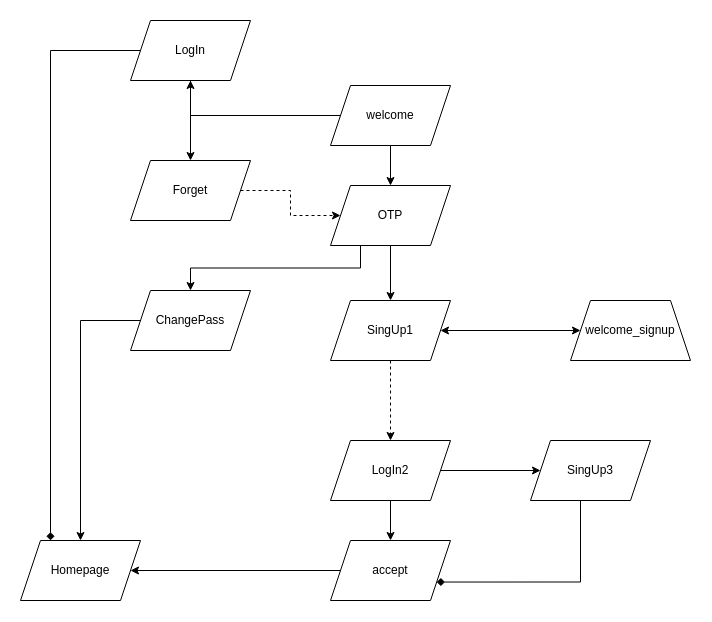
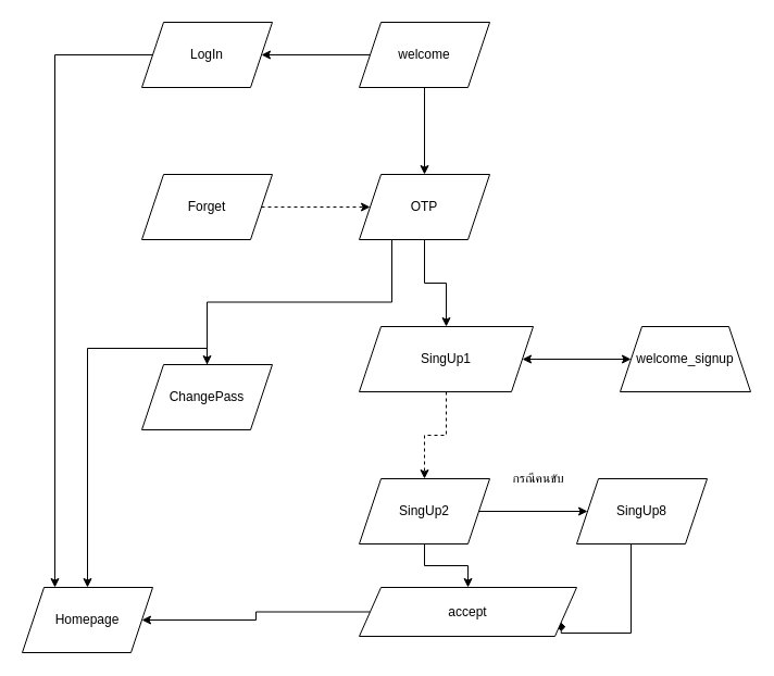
  <mxCell id="0" />
  <mxCell id="1" parent="0" />
  <mxCell id="2" value="" style="edgeStyle=orthogonalEdgeStyle;rounded=0;orthogonalLoop=1;jettySize=auto;html=1;" parent="1" source="4" target="7" edge="1"><mxGeometry relative="1" as="geometry" /></mxCell>
  <mxCell id="3" value="" style="edgeStyle=orthogonalEdgeStyle;rounded=0;orthogonalLoop=1;jettySize=auto;html=1;entryX=0.5;entryY=0;entryDx=0;entryDy=0;" parent="1" source="4" target="12" edge="1"><mxGeometry relative="1" as="geometry" /></mxCell>
- <mxCell id="4" value="welcome" style="shape=parallelogram;perimeter=parallelogramPerimeter;whiteSpace=wrap;html=1;fixedSize=1;" parent="1" vertex="1"><mxGeometry x="330" y="85" width="120" height="60" as="geometry" /></mxCell>
- <mxCell id="5" value="" style="edgeStyle=orthogonalEdgeStyle;rounded=0;orthogonalLoop=1;jettySize=auto;html=1;" parent="1" source="7" target="9" edge="1"><mxGeometry relative="1" as="geometry" /></mxCell>
- <mxCell id="6" style="edgeStyle=orthogonalEdgeStyle;rounded=0;orthogonalLoop=1;jettySize=auto;html=1;entryX=0.25;entryY=0;entryDx=0;entryDy=0;endArrow=diamond;" parent="1" source="7" target="25" edge="1"><mxGeometry relative="1" as="geometry"><mxPoint x="50" y="530" as="targetPoint" /><Array as="points"><mxPoint x="50" y="50" /></Array></mxGeometry></mxCell>
+ <mxCell id="4" value="welcome" style="shape=parallelogram;perimeter=parallelogramPerimeter;whiteSpace=wrap;html=1;fixedSize=1;" parent="1" vertex="1"><mxGeometry x="330" y="20" width="120" height="60" as="geometry" /></mxCell>
+ <mxCell id="6" style="edgeStyle=orthogonalEdgeStyle;rounded=0;orthogonalLoop=1;jettySize=auto;html=1;entryX=0.25;entryY=0;entryDx=0;entryDy=0;" parent="1" source="7" target="25" edge="1"><mxGeometry relative="1" as="geometry"><mxPoint x="50" y="530" as="targetPoint" /><Array as="points"><mxPoint x="50" y="50" /></Array></mxGeometry></mxCell>
  <mxCell id="7" value="LogIn" style="shape=parallelogram;perimeter=parallelogramPerimeter;whiteSpace=wrap;html=1;fixedSize=1;" parent="1" vertex="1"><mxGeometry x="130" y="20" width="120" height="60" as="geometry" /></mxCell>
  <mxCell id="8" value="" style="edgeStyle=orthogonalEdgeStyle;rounded=0;orthogonalLoop=1;jettySize=auto;html=1;dashed=1;" parent="1" source="9" target="12" edge="1"><mxGeometry relative="1" as="geometry" /></mxCell>
  <mxCell id="9" value="Forget" style="shape=parallelogram;perimeter=parallelogramPerimeter;whiteSpace=wrap;html=1;fixedSize=1;" parent="1" vertex="1"><mxGeometry x="130" y="160" width="120" height="60" as="geometry" /></mxCell>
  <mxCell id="10" value="" style="edgeStyle=orthogonalEdgeStyle;rounded=0;orthogonalLoop=1;jettySize=auto;html=1;" parent="1" source="12" target="14" edge="1"><mxGeometry relative="1" as="geometry" /></mxCell>
  <mxCell id="11" style="edgeStyle=orthogonalEdgeStyle;rounded=0;orthogonalLoop=1;jettySize=auto;html=1;exitX=0.25;exitY=1;exitDx=0;exitDy=0;entryX=0.5;entryY=0;entryDx=0;entryDy=0;" parent="1" source="12" target="23" edge="1"><mxGeometry relative="1" as="geometry" /></mxCell>
- <mxCell id="12" value="OTP" style="shape=parallelogram;perimeter=parallelogramPerimeter;whiteSpace=wrap;html=1;fixedSize=1;" parent="1" vertex="1"><mxGeometry x="330" y="185" width="120" height="60" as="geometry" /></mxCell>
+ <mxCell id="12" value="OTP" style="shape=parallelogram;perimeter=parallelogramPerimeter;whiteSpace=wrap;html=1;fixedSize=1;" parent="1" vertex="1"><mxGeometry x="330" y="160" width="120" height="60" as="geometry" /></mxCell>
  <mxCell id="13" value="" style="edgeStyle=orthogonalEdgeStyle;rounded=0;orthogonalLoop=1;jettySize=auto;html=1;dashed=1;" parent="1" source="14" target="17" edge="1"><mxGeometry relative="1" as="geometry" /></mxCell>
- <mxCell id="14" value="SingUp1" style="shape=parallelogram;perimeter=parallelogramPerimeter;whiteSpace=wrap;html=1;fixedSize=1;" parent="1" vertex="1"><mxGeometry x="330" y="300" width="120" height="60" as="geometry" /></mxCell>
+ <mxCell id="14" value="SingUp1" style="shape=parallelogram;perimeter=parallelogramPerimeter;whiteSpace=wrap;html=1;fixedSize=1;" parent="1" vertex="1"><mxGeometry x="330" y="300" width="160" height="60" as="geometry" /></mxCell>
  <mxCell id="15" value="" style="edgeStyle=orthogonalEdgeStyle;rounded=0;orthogonalLoop=1;jettySize=auto;html=1;" parent="1" source="17" target="19" edge="1"><mxGeometry relative="1" as="geometry" /></mxCell>
  <mxCell id="16" value="" style="edgeStyle=orthogonalEdgeStyle;rounded=0;orthogonalLoop=1;jettySize=auto;html=1;" parent="1" source="17" target="21" edge="1"><mxGeometry relative="1" as="geometry" /></mxCell>
- <mxCell id="17" value="LogIn2" style="shape=parallelogram;perimeter=parallelogramPerimeter;whiteSpace=wrap;html=1;fixedSize=1;" parent="1" vertex="1"><mxGeometry x="330" y="440" width="120" height="60" as="geometry" /></mxCell>
+ <mxCell id="17" value="SingUp2" style="shape=parallelogram;perimeter=parallelogramPerimeter;whiteSpace=wrap;html=1;fixedSize=1;" parent="1" vertex="1"><mxGeometry x="330" y="440" width="120" height="60" as="geometry" /></mxCell>
  <mxCell id="18" style="edgeStyle=orthogonalEdgeStyle;rounded=0;orthogonalLoop=1;jettySize=auto;html=1;entryX=1;entryY=0.75;entryDx=0;entryDy=0;endArrow=diamond;" parent="1" source="19" target="21" edge="1"><mxGeometry relative="1" as="geometry"><Array as="points"><mxPoint x="580" y="582" /></Array></mxGeometry></mxCell>
- <mxCell id="19" value="SingUp3" style="shape=parallelogram;perimeter=parallelogramPerimeter;whiteSpace=wrap;html=1;fixedSize=1;" parent="1" vertex="1"><mxGeometry x="530" y="440" width="120" height="60" as="geometry" /></mxCell>
+ <mxCell id="19" value="SingUp8" style="shape=parallelogram;perimeter=parallelogramPerimeter;whiteSpace=wrap;html=1;fixedSize=1;" parent="1" vertex="1"><mxGeometry x="530" y="440" width="120" height="60" as="geometry" /></mxCell>
  <mxCell id="20" style="edgeStyle=orthogonalEdgeStyle;rounded=0;orthogonalLoop=1;jettySize=auto;html=1;" parent="1" source="21" target="25" edge="1"><mxGeometry relative="1" as="geometry" /></mxCell>
- <mxCell id="21" value="accept" style="shape=parallelogram;perimeter=parallelogramPerimeter;whiteSpace=wrap;html=1;fixedSize=1;" parent="1" vertex="1"><mxGeometry x="330" y="540" width="120" height="60" as="geometry" /></mxCell>
+ <mxCell id="21" value="accept" style="shape=parallelogram;perimeter=parallelogramPerimeter;whiteSpace=wrap;html=1;fixedSize=1;" parent="1" vertex="1"><mxGeometry x="330" y="540" width="200" height="45" as="geometry" /></mxCell>
  <mxCell id="22" style="edgeStyle=orthogonalEdgeStyle;rounded=0;orthogonalLoop=1;jettySize=auto;html=1;entryX=0.5;entryY=0;entryDx=0;entryDy=0;" parent="1" source="23" target="25" edge="1"><mxGeometry relative="1" as="geometry"><mxPoint x="80" y="530" as="targetPoint" /><Array as="points"><mxPoint x="80" y="320" /></Array></mxGeometry></mxCell>
- <mxCell id="23" value="ChangePass" style="shape=parallelogram;perimeter=parallelogramPerimeter;whiteSpace=wrap;html=1;fixedSize=1;" parent="1" vertex="1"><mxGeometry x="130" y="290" width="120" height="60" as="geometry" /></mxCell>
+ <mxCell id="23" value="ChangePass" style="shape=parallelogram;perimeter=parallelogramPerimeter;whiteSpace=wrap;html=1;fixedSize=1;" parent="1" vertex="1"><mxGeometry x="130" y="335" width="120" height="60" as="geometry" /></mxCell>
+ <mxCell id="24" value="กรณีคนขับ" style="text;html=1;strokeColor=none;fillColor=none;align=center;verticalAlign=middle;whiteSpace=wrap;rounded=0;" parent="1" vertex="1"><mxGeometry x="460" y="430" width="70" height="20" as="geometry" /></mxCell>
  <mxCell id="25" value="Homepage" style="shape=parallelogram;perimeter=parallelogramPerimeter;whiteSpace=wrap;html=1;fixedSize=1;" parent="1" vertex="1"><mxGeometry x="20" y="540" width="120" height="60" as="geometry" /></mxCell>
  <mxCell id="26" value="welcome_signup" style="shape=trapezoid;perimeter=trapezoidPerimeter;whiteSpace=wrap;html=1;fixedSize=1;" parent="1" vertex="1"><mxGeometry x="570" y="300" width="120" height="60" as="geometry" /></mxCell>
  <mxCell id="27" value="" style="endArrow=classic;startArrow=classic;html=1;exitX=1;exitY=0.5;exitDx=0;exitDy=0;entryX=0;entryY=0.5;entryDx=0;entryDy=0;" parent="1" source="14" target="26" edge="1"><mxGeometry width="50" height="50" relative="1" as="geometry"><mxPoint x="480" y="310" as="sourcePoint" /><mxPoint x="530" y="260" as="targetPoint" /></mxGeometry></mxCell>
